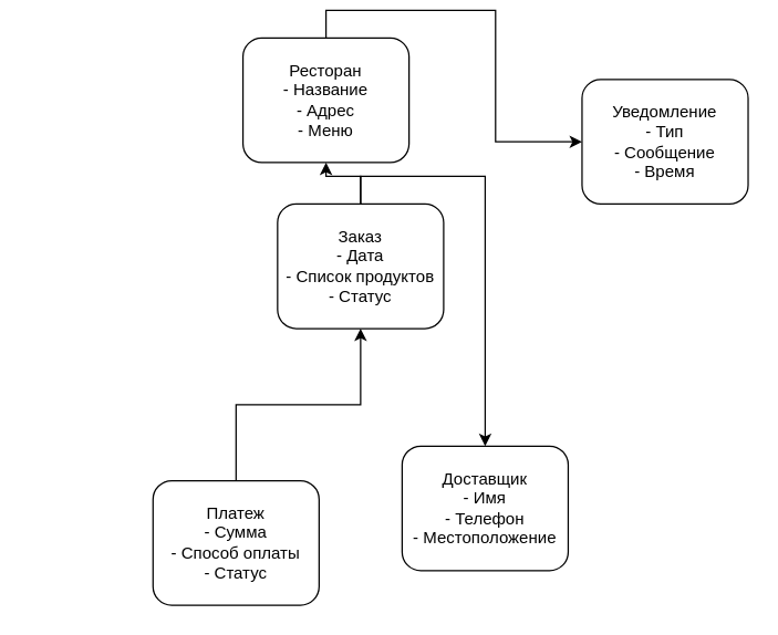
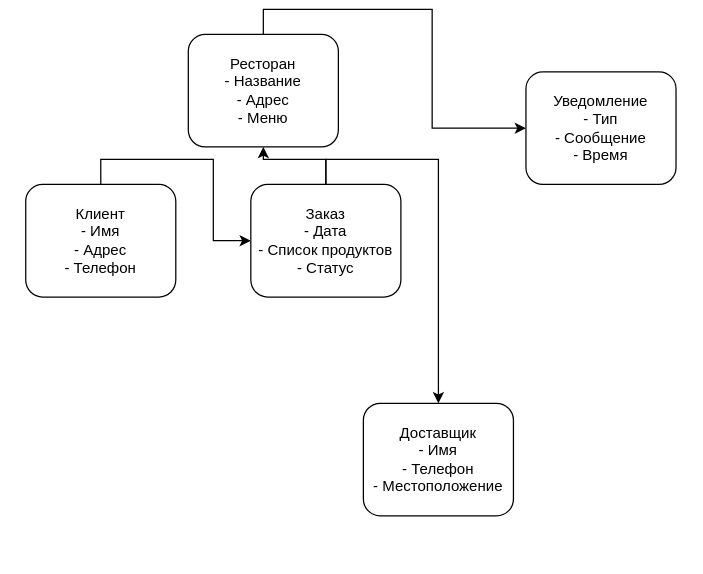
  <mxCell id="0" />
  <mxCell id="1" parent="0" />
+ <mxCell id="2" value="Клиент&#10;- Имя&#10;- Адрес&#10;- Телефон" style="shape=rectangle;whiteSpace=wrap;html=1;rounded=1;fillColor=#ffffff;strokeColor=#000000;verticalLabelPosition=middle;align=center;verticalAlign=middle;" parent="1" vertex="1"><mxGeometry x="20" y="140" width="120" height="90" as="geometry" /></mxCell>
  <mxCell id="3" value="Заказ&#10;- Дата&#10;- Список продуктов&#10;- Статус" style="shape=rectangle;whiteSpace=wrap;html=1;rounded=1;fillColor=#ffffff;strokeColor=#000000;verticalLabelPosition=middle;align=center;verticalAlign=middle;" parent="1" vertex="1"><mxGeometry x="200" y="140" width="120" height="90" as="geometry" /></mxCell>
- <mxCell id="4" value="Ресторан&#10;- Название&#10;- Адрес&#10;- Меню" style="shape=rectangle;whiteSpace=wrap;html=1;rounded=1;fillColor=#ffffff;strokeColor=#000000;verticalLabelPosition=middle;align=center;verticalAlign=middle;" parent="1" vertex="1"><mxGeometry x="175" y="20" width="120" height="90" as="geometry" /></mxCell>
+ <mxCell id="4" value="Ресторан&#10;- Название&#10;- Адрес&#10;- Меню" style="shape=rectangle;whiteSpace=wrap;html=1;rounded=1;fillColor=#ffffff;strokeColor=#000000;verticalLabelPosition=middle;align=center;verticalAlign=middle;" parent="1" vertex="1"><mxGeometry x="150" y="20" width="120" height="90" as="geometry" /></mxCell>
  <mxCell id="5" value="Доставщик&#10;- Имя&#10;- Телефон&#10;- Местоположение" style="shape=rectangle;whiteSpace=wrap;html=1;rounded=1;fillColor=#ffffff;strokeColor=#000000;verticalLabelPosition=middle;align=center;verticalAlign=middle;" parent="1" vertex="1"><mxGeometry x="290" y="315" width="120" height="90" as="geometry" /></mxCell>
- <mxCell id="6" value="Платеж&#10;- Сумма&#10;- Способ оплаты&#10;- Статус" style="shape=rectangle;whiteSpace=wrap;html=1;rounded=1;fillColor=#ffffff;strokeColor=#000000;verticalLabelPosition=middle;align=center;verticalAlign=middle;" parent="1" vertex="1"><mxGeometry x="110" y="340" width="120" height="90" as="geometry" /></mxCell>
  <mxCell id="7" value="Уведомление&#10;- Тип&#10;- Сообщение&#10;- Время" style="shape=rectangle;whiteSpace=wrap;html=1;rounded=1;fillColor=#ffffff;strokeColor=#000000;verticalLabelPosition=middle;align=center;verticalAlign=middle;" parent="1" vertex="1"><mxGeometry x="420" y="50" width="120" height="90" as="geometry" /></mxCell>
+ <mxCell id="8" style="edgeStyle=orthogonalEdgeStyle;rounded=0;orthogonalLoop=1;jettySize=auto;html=1;exitX=0.5;exitY=0;exitDx=0;exitDy=0" parent="1" source="2" target="3" edge="1"><mxGeometry relative="1" as="geometry" /></mxCell>
  <mxCell id="9" style="edgeStyle=orthogonalEdgeStyle;rounded=0;orthogonalLoop=1;jettySize=auto;html=1;exitX=0.5;exitY=0;exitDx=0;exitDy=0" parent="1" source="3" target="4" edge="1"><mxGeometry relative="1" as="geometry" /></mxCell>
  <mxCell id="10" style="edgeStyle=orthogonalEdgeStyle;rounded=0;orthogonalLoop=1;jettySize=auto;html=1;exitX=0.5;exitY=0;exitDx=0;exitDy=0" parent="1" source="3" target="5" edge="1"><mxGeometry relative="1" as="geometry" /></mxCell>
- <mxCell id="11" style="edgeStyle=orthogonalEdgeStyle;rounded=0;orthogonalLoop=1;jettySize=auto;html=1;exitX=0.5;exitY=0;exitDx=0;exitDy=0" parent="1" source="6" target="3" edge="1"><mxGeometry relative="1" as="geometry" /></mxCell>
  <mxCell id="12" style="edgeStyle=orthogonalEdgeStyle;rounded=0;orthogonalLoop=1;jettySize=auto;html=1;exitX=0.5;exitY=0;exitDx=0;exitDy=0" parent="1" source="4" target="7" edge="1"><mxGeometry relative="1" as="geometry" /></mxCell>
